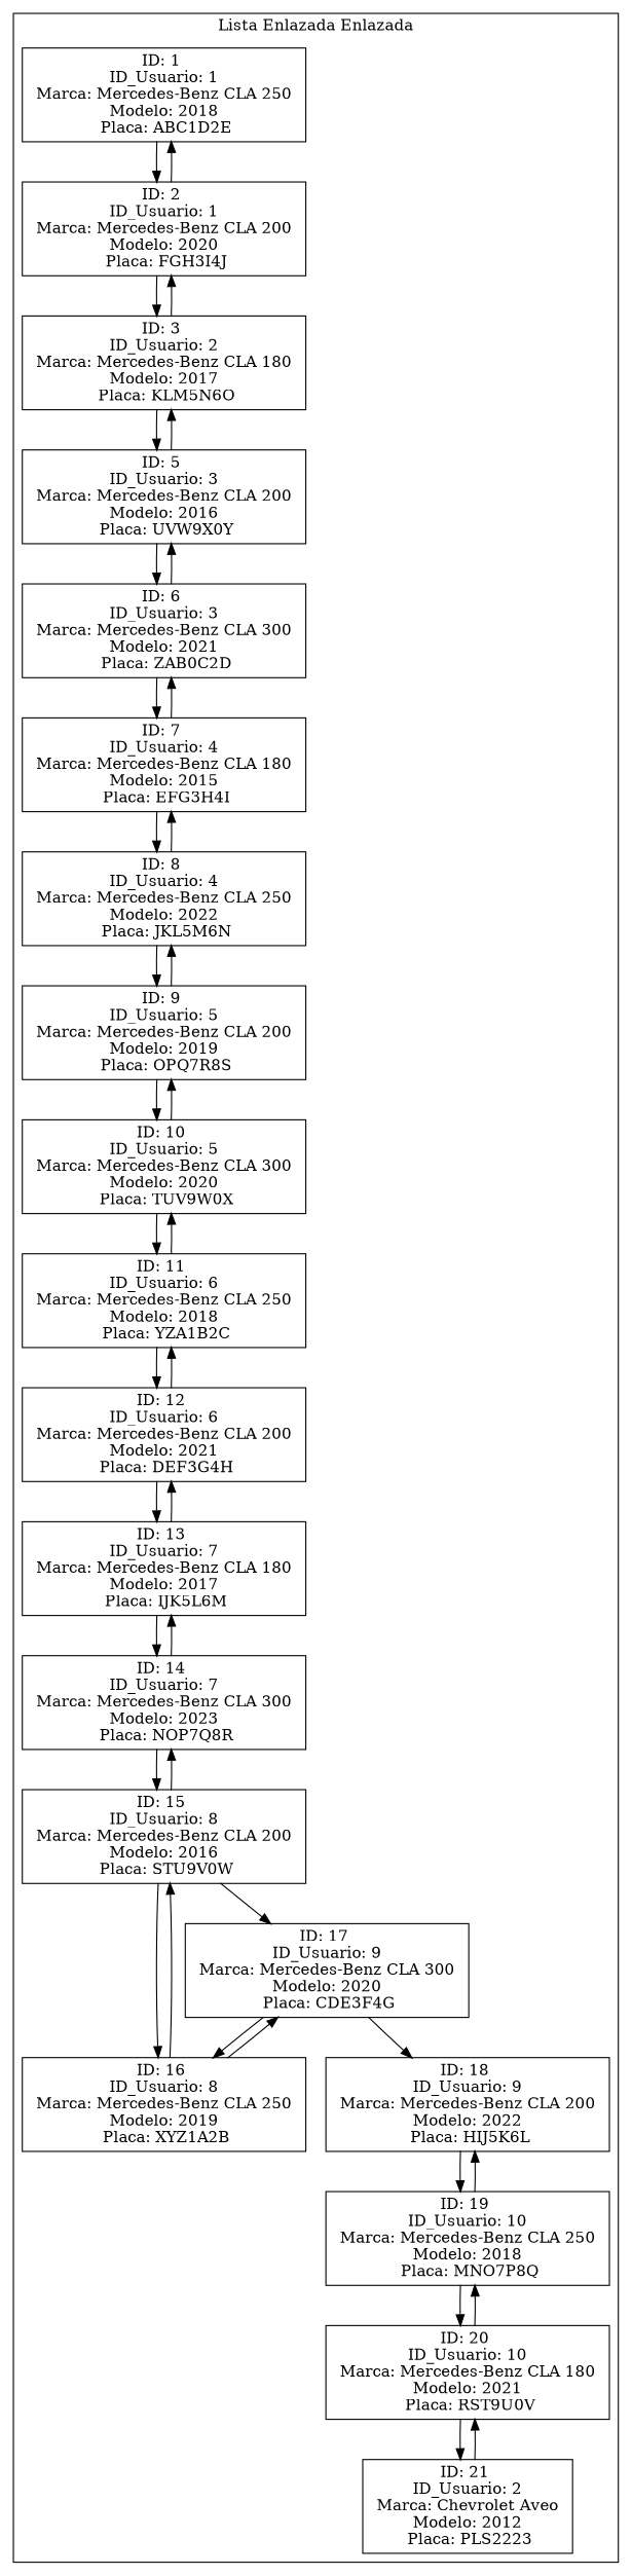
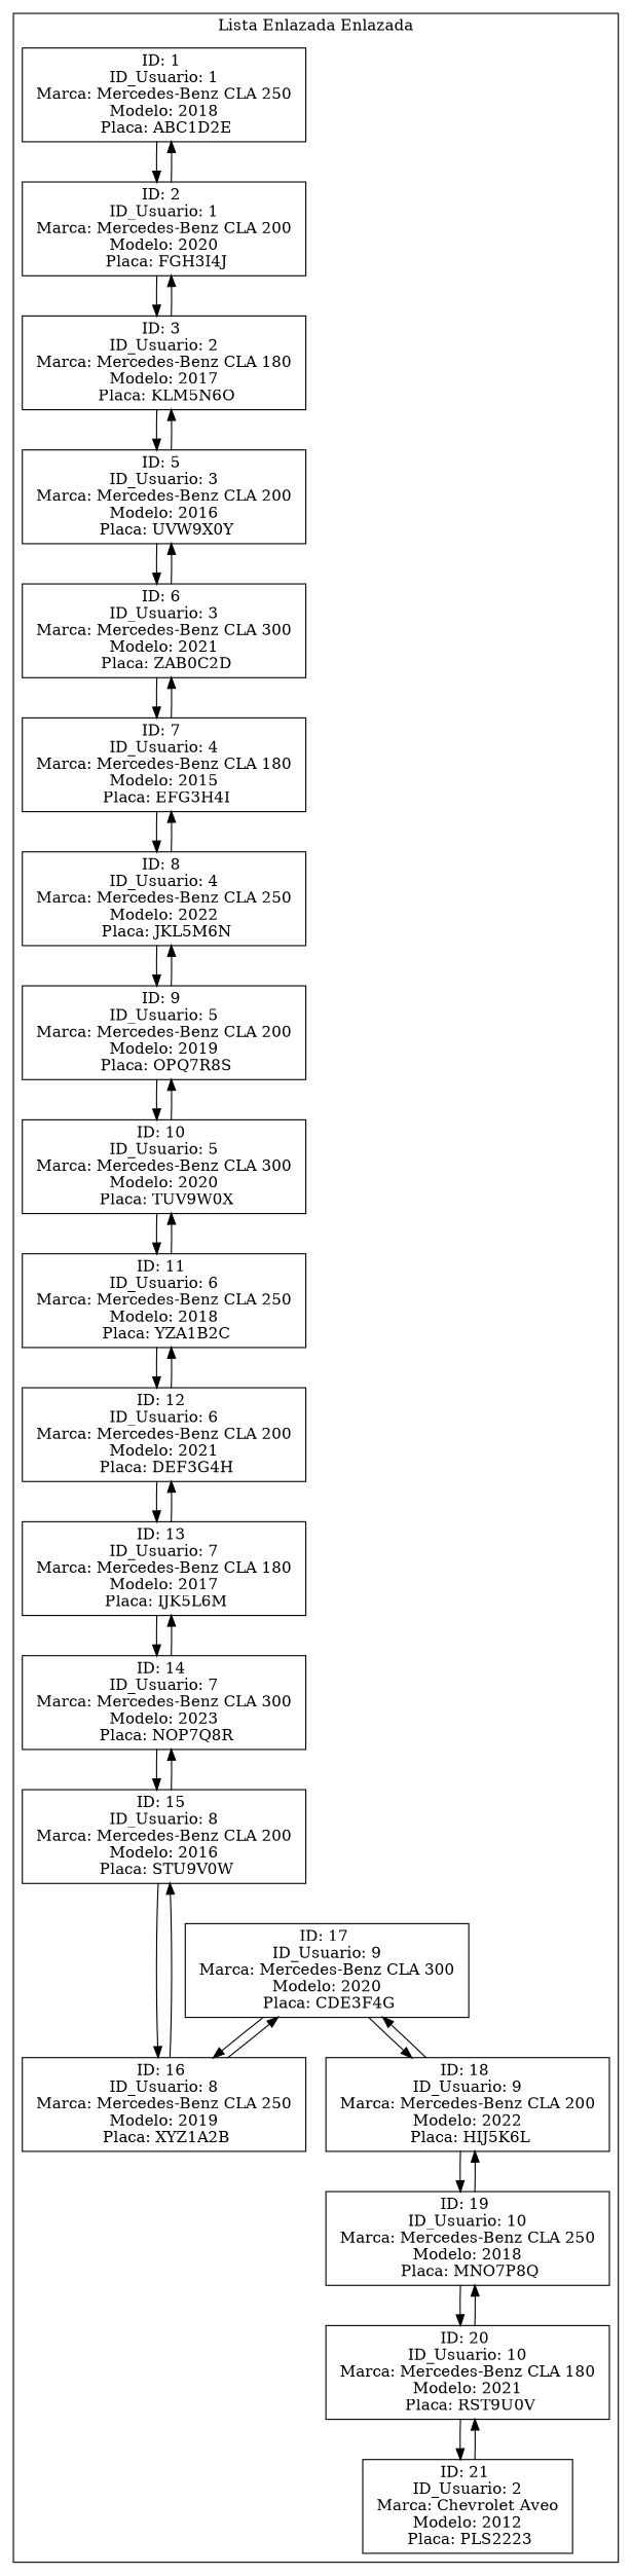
  digraph {
    rankdir=TB
    node [shape=record]
    n1 [label="{<data> ID: 1 \n ID_Usuario: 1 \n Marca: Mercedes-Benz CLA 250 \n Modelo: 2018 \n Placa: ABC1D2E}"]
    n2 [label="{<data> ID: 2 \n ID_Usuario: 1 \n Marca: Mercedes-Benz CLA 200 \n Modelo: 2020 \n Placa: FGH3I4J}"]
    n3 [label="{<data> ID: 3 \n ID_Usuario: 2 \n Marca: Mercedes-Benz CLA 180 \n Modelo: 2017 \n Placa: KLM5N6O}"]
    n4 [label="{<data> ID: 5 \n ID_Usuario: 3 \n Marca: Mercedes-Benz CLA 200 \n Modelo: 2016 \n Placa: UVW9X0Y}"]
    n5 [label="{<data> ID: 6 \n ID_Usuario: 3 \n Marca: Mercedes-Benz CLA 300 \n Modelo: 2021 \n Placa: ZAB0C2D}"]
    n6 [label="{<data> ID: 7 \n ID_Usuario: 4 \n Marca: Mercedes-Benz CLA 180 \n Modelo: 2015 \n Placa: EFG3H4I}"]
    n7 [label="{<data> ID: 8 \n ID_Usuario: 4 \n Marca: Mercedes-Benz CLA 250 \n Modelo: 2022 \n Placa: JKL5M6N}"]
    n8 [label="{<data> ID: 9 \n ID_Usuario: 5 \n Marca: Mercedes-Benz CLA 200 \n Modelo: 2019 \n Placa: OPQ7R8S}"]
    n9 [label="{<data> ID: 10 \n ID_Usuario: 5 \n Marca: Mercedes-Benz CLA 300 \n Modelo: 2020 \n Placa: TUV9W0X}"]
    n10 [label="{<data> ID: 11 \n ID_Usuario: 6 \n Marca: Mercedes-Benz CLA 250 \n Modelo: 2018 \n Placa: YZA1B2C}"]
    n11 [label="{<data> ID: 12 \n ID_Usuario: 6 \n Marca: Mercedes-Benz CLA 200 \n Modelo: 2021 \n Placa: DEF3G4H}"]
    n12 [label="{<data> ID: 13 \n ID_Usuario: 7 \n Marca: Mercedes-Benz CLA 180 \n Modelo: 2017 \n Placa: IJK5L6M}"]
    n13 [label="{<data> ID: 14 \n ID_Usuario: 7 \n Marca: Mercedes-Benz CLA 300 \n Modelo: 2023 \n Placa: NOP7Q8R}"]
    n14 [label="{<data> ID: 15 \n ID_Usuario: 8 \n Marca: Mercedes-Benz CLA 200 \n Modelo: 2016 \n Placa: STU9V0W}"]
    n15 [label="{<data> ID: 16 \n ID_Usuario: 8 \n Marca: Mercedes-Benz CLA 250 \n Modelo: 2019 \n Placa: XYZ1A2B}"]
    n16 [label="{<data> ID: 17 \n ID_Usuario: 9 \n Marca: Mercedes-Benz CLA 300 \n Modelo: 2020 \n Placa: CDE3F4G}"]
    n17 [label="{<data> ID: 18 \n ID_Usuario: 9 \n Marca: Mercedes-Benz CLA 200 \n Modelo: 2022 \n Placa: HIJ5K6L}"]
    n18 [label="{<data> ID: 19 \n ID_Usuario: 10 \n Marca: Mercedes-Benz CLA 250 \n Modelo: 2018 \n Placa: MNO7P8Q}"]
    n19 [label="{<data> ID: 20 \n ID_Usuario: 10 \n Marca: Mercedes-Benz CLA 180 \n Modelo: 2021 \n Placa: RST9U0V}"]
    n20 [label="{<data> ID: 21 \n ID_Usuario: 2 \n Marca: Chevrolet Aveo \n Modelo: 2012 \n Placa: PLS2223}"]
    subgraph cluster_1 {
      label="Lista Enlazada Enlazada"
      n1
      n2
      n3
      n4
      n5
      n6
      n7
      n8
      n9
      n10
      n11
      n12
      n13
      n14
      n15
      n16
      n17
      n18
      n19
      n20
    }
    n1 -> n2
    n2 -> n1
    n2 -> n3
    n3 -> n2
    n3 -> n4
    n4 -> n3
    n4 -> n5
    n5 -> n4
    n5 -> n6
    n6 -> n5
    n6 -> n7
    n7 -> n6
    n7 -> n8
    n8 -> n7
    n8 -> n9
    n9 -> n8
    n9 -> n10
    n10 -> n9
    n10 -> n11
    n11 -> n10
    n11 -> n12
    n12 -> n11
    n12 -> n13
    n13 -> n12
    n13 -> n14
    n14 -> n13
    n14 -> n15
    n15 -> n14
    n15 -> n16
    n16 -> n15
    n16 -> n17
-   n14 -> n16
+   n17 -> n16
    n17 -> n18
    n18 -> n17
    n18 -> n19
    n19 -> n18
    n19 -> n20
    n20 -> n19
  }
